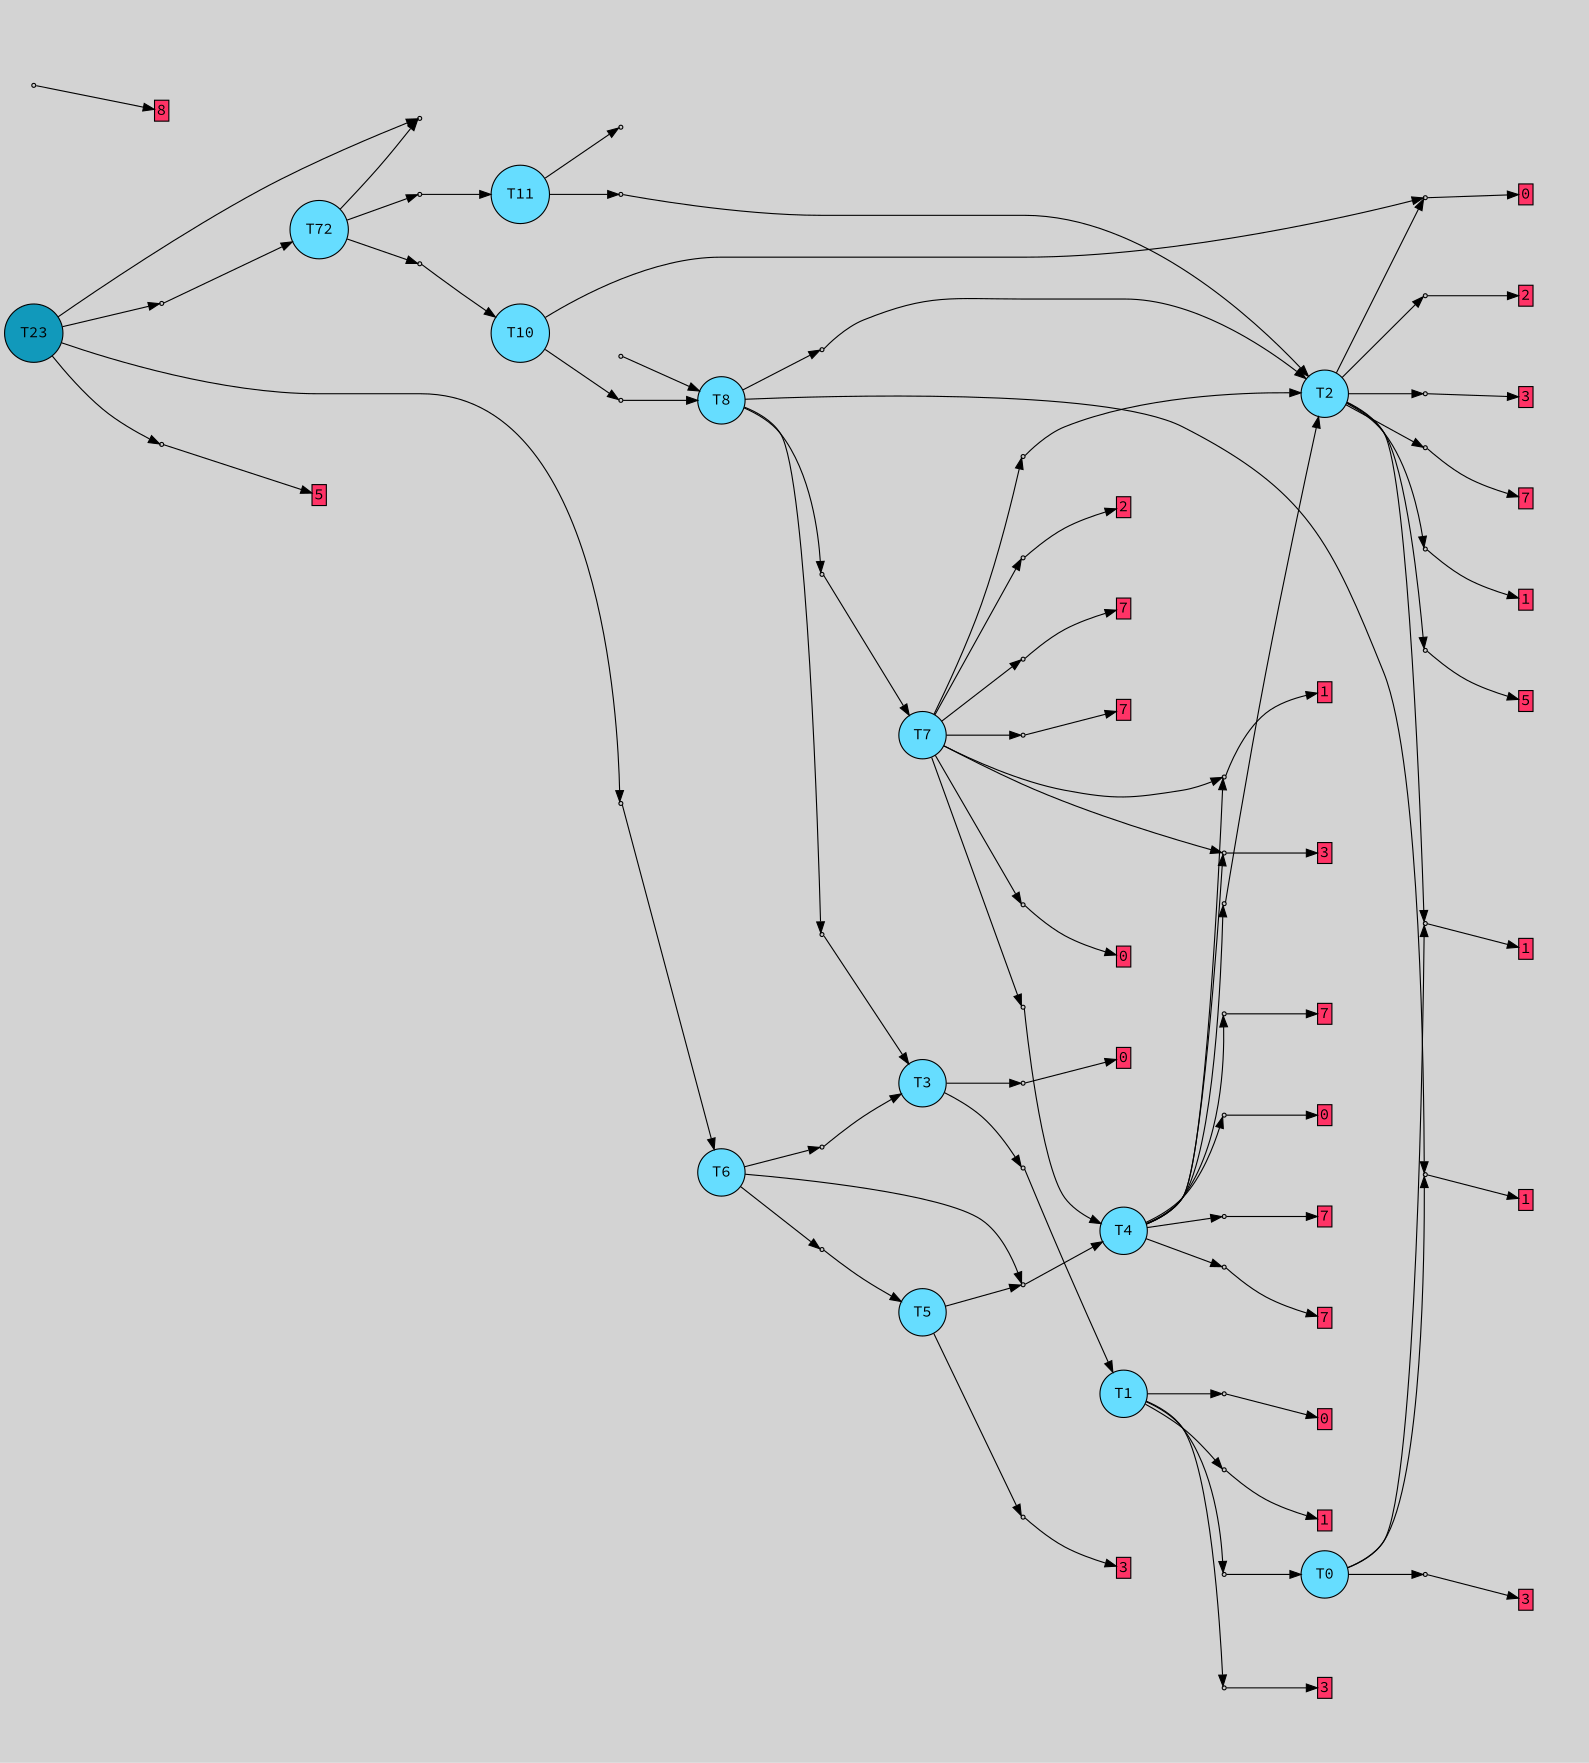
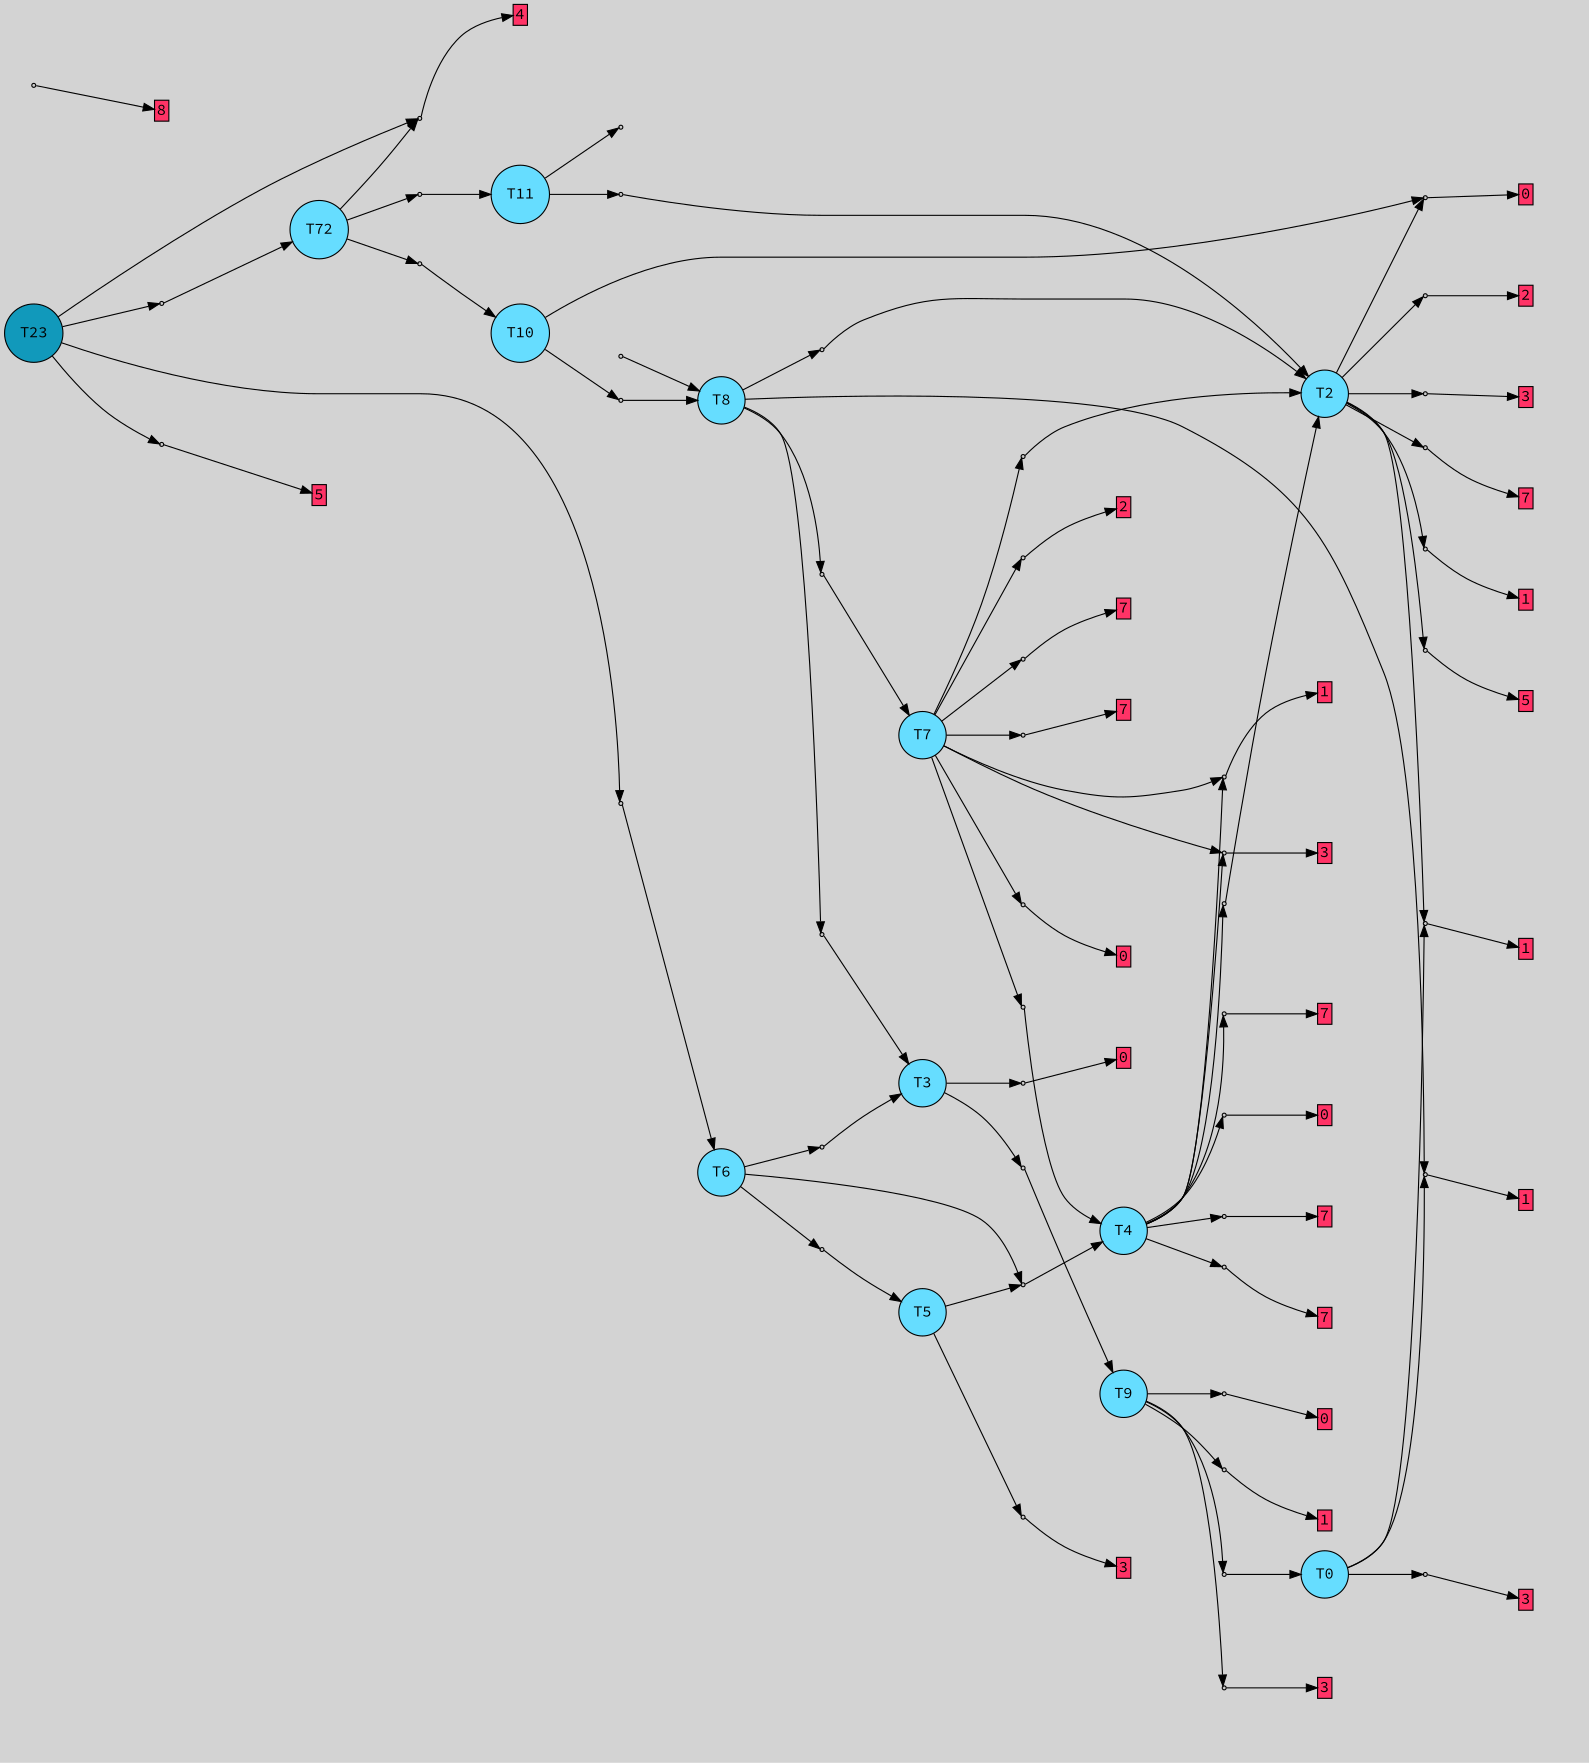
  digraph {
    bgcolor=lightgray
    fontname="Source Code Pro"
    rankdir=LR
    node [fontname="Source Code Pro" shape=box style=filled]
    edge [fontname="Source Code Pro"]
    n1 [fillcolor="#1199bb" label=T23 shape=circle]
    P41 [fillcolor="#cccccc" shape=point]
    P43 [fillcolor="#cccccc" shape=point]
    P44 [fillcolor="#cccccc" shape=point]
    P45 [fillcolor="#cccccc" shape=point]
    T0 [fillcolor="#66ddff" shape=circle]
    P0 [fillcolor="#cccccc" shape=point]
    P1 [fillcolor="#cccccc" shape=point]
    P2 [fillcolor="#cccccc" shape=point]
    n10 [label="3|0&2|0#3|6&#92;n" style=invis]
    n11 [fillcolor="#ff3366" height=0 label=1 margin=0.03 width=0]
    n12 [label="2|0&4|2#2|2&#92;n" style=invis]
    n13 [fillcolor="#ff3366" height=0 label=3 margin=0.03 width=0]
    n14 [label="0|0&1|3#1|7&#92;n" style=invis]
    n15 [fillcolor="#ff3366" height=0 label=1 margin=0.03 width=0]
-   T1 [fillcolor="#66ddff" shape=circle]
+   T1 [fillcolor="#66ddff" shape=circle label=T9]
    P3 [fillcolor="#cccccc" shape=point]
    P4 [fillcolor="#cccccc" shape=point]
    P5 [fillcolor="#cccccc" shape=point]
    P6 [fillcolor="#cccccc" shape=point]
    n21 [label="0|0&2|0#2|1&#92;n" style=invis]
    n22 [label="2|0&2|1#1|0&#92;n" style=invis]
    n23 [fillcolor="#ff3366" height=0 label=0 margin=0.03 width=0]
    n24 [label="2|0&4|2#2|2&#92;n" style=invis]
    n25 [fillcolor="#ff3366" height=0 label=3 margin=0.03 width=0]
    n26 [label="0|0&2|0#1|4&#92;n" style=invis]
    n27 [fillcolor="#ff3366" height=0 label=1 margin=0.03 width=0]
    T2 [fillcolor="#66ddff" shape=circle]
    P7 [fillcolor="#cccccc" shape=point]
    P8 [fillcolor="#cccccc" shape=point]
    P9 [fillcolor="#cccccc" shape=point]
    P10 [fillcolor="#cccccc" shape=point]
    P11 [fillcolor="#cccccc" shape=point]
    P12 [fillcolor="#cccccc" shape=point]
    n35 [label="4|0&3|0#3|1&#92;n" style=invis]
    n36 [fillcolor="#ff3366" height=0 label=7 margin=0.03 width=0]
    n37 [label="0|0&1|3#0|7&#92;n" style=invis]
    n38 [fillcolor="#ff3366" height=0 label=1 margin=0.03 width=0]
    n39 [label="0|0&2|4#1|4&#92;n" style=invis]
    n40 [fillcolor="#ff3366" height=0 label=5 margin=0.03 width=0]
    n41 [label="2|0&4|6#2|1&#92;n" style=invis]
    n42 [fillcolor="#ff3366" height=0 label=2 margin=0.03 width=0]
    n43 [label="2|0&2|1#1|0&#92;n" style=invis]
    n44 [fillcolor="#ff3366" height=0 label=0 margin=0.03 width=0]
    n45 [label="2|0&4|2#2|2&#92;n" style=invis]
    n46 [fillcolor="#ff3366" height=0 label=3 margin=0.03 width=0]
    T3 [fillcolor="#66ddff" shape=circle]
    P13 [fillcolor="#cccccc" shape=point]
    P14 [fillcolor="#cccccc" shape=point]
    n50 [label="2|0&2|1#1|0&#92;n" style=invis]
    n51 [fillcolor="#ff3366" height=0 label=0 margin=0.03 width=0]
    n52 [label="2|0&1|5#4|1&#92;n" style=invis]
    T4 [fillcolor="#66ddff" shape=circle]
    P15 [fillcolor="#cccccc" shape=point]
    P16 [fillcolor="#cccccc" shape=point]
    P17 [fillcolor="#cccccc" shape=point]
    P18 [fillcolor="#cccccc" shape=point]
    P19 [fillcolor="#cccccc" shape=point]
    P20 [fillcolor="#cccccc" shape=point]
    P21 [fillcolor="#cccccc" shape=point]
    n61 [label="4|0&3|0#3|1&#92;n" style=invis]
    n62 [fillcolor="#ff3366" height=0 label=7 margin=0.03 width=0]
    n63 [label="3|0&2|2#2|0&#92;n" style=invis]
    n64 [fillcolor="#ff3366" height=0 label=7 margin=0.03 width=0]
    n65 [label="1|0&2|6#3|0&#92;n" style=invis]
    n66 [fillcolor="#ff3366" height=0 label=1 margin=0.03 width=0]
    n67 [label="4|0&3|0#3|6&#92;n" style=invis]
    n68 [fillcolor="#ff3366" height=0 label=7 margin=0.03 width=0]
    n69 [label="2|0&2|4#1|4&#92;n" style=invis]
    n70 [label="0|0&0|7#1|0&#92;n" style=invis]
    n71 [fillcolor="#ff3366" height=0 label=0 margin=0.03 width=0]
    n72 [label="2|0&4|2#2|2&#92;n" style=invis]
    n73 [fillcolor="#ff3366" height=0 label=3 margin=0.03 width=0]
    T5 [fillcolor="#66ddff" shape=circle]
    P22 [fillcolor="#cccccc" shape=point]
    P23 [fillcolor="#cccccc" shape=point]
    n77 [label="3|0&4|0#2|5&#92;n" style=invis]
    n78 [fillcolor="#ff3366" height=0 label=3 margin=0.03 width=0]
    n79 [label="2|0&4|7#3|2&#92;n" style=invis]
    T6 [fillcolor="#66ddff" shape=circle]
    P24 [fillcolor="#cccccc" shape=point]
    P25 [fillcolor="#cccccc" shape=point]
    n83 [label="3|0&1|1#0|7&#92;n" style=invis]
    n84 [label="0|0&3|4#4|0&#92;n2|0&2|1#0|0&#92;n" style=invis]
    T7 [fillcolor="#66ddff" shape=circle]
    P26 [fillcolor="#cccccc" shape=point]
    P27 [fillcolor="#cccccc" shape=point]
    P28 [fillcolor="#cccccc" shape=point]
    P29 [fillcolor="#cccccc" shape=point]
    P30 [fillcolor="#cccccc" shape=point]
    P31 [fillcolor="#cccccc" shape=point]
    n92 [label="2|0&4|6#2|1&#92;n" style=invis]
    n93 [fillcolor="#ff3366" height=0 label=2 margin=0.03 width=0]
    n94 [label="4|0&3|0#0|1&#92;n" style=invis]
    n95 [fillcolor="#ff3366" height=0 label=7 margin=0.03 width=0]
    n96 [label="4|0&3|0#3|6&#92;n" style=invis]
    n97 [fillcolor="#ff3366" height=0 label=7 margin=0.03 width=0]
    n98 [label="2|0&2|4#1|4&#92;n" style=invis]
    n99 [label="3|1&0|3#1|7&#92;n0|0&0|1#1|0&#92;n" style=invis]
    n100 [fillcolor="#ff3366" height=0 label=0 margin=0.03 width=0]
    n101 [label="8|0&2|7#4|1&#92;n" style=invis]
    T8 [fillcolor="#66ddff" shape=circle]
    P32 [fillcolor="#cccccc" shape=point]
    P33 [fillcolor="#cccccc" shape=point]
    P34 [fillcolor="#cccccc" shape=point]
    n106 [label="8|0&2|7#4|1&#92;n" style=invis]
    n107 [label="0|0&0|4#4|0&#92;n2|0&2|1#0|0&#92;n" style=invis]
    n108 [label="2|0&4|7#3|2&#92;n" style=invis]
    P35 [fillcolor="#cccccc" shape=point]
    n110 [label="2|0&3|2#3|2&#92;n" style=invis]
    P36 [fillcolor="#cccccc" shape=point]
    n112 [label="2|0&4|2#2|2&#92;n" style=invis]
    n113 [fillcolor="#ff3366" height=0 label=8 margin=0.03 width=0]
    T10 [fillcolor="#66ddff" shape=circle]
    P37 [fillcolor="#cccccc" shape=point]
    n116 [label="2|0&3|2#3|2&#92;n" style=invis]
    T11 [fillcolor="#66ddff" shape=circle]
    P38 [fillcolor="#cccccc" shape=point]
    P39 [fillcolor="#cccccc" shape=point]
    n120 [label="4|0&4|7#1|2&#92;n" style=invis]
    n121 [label="3|0&2|7#3|0&#92;n" style=invis]
    n122 [fillcolor="#66ddff" label=T72 shape=circle]
    P40 [fillcolor="#cccccc" shape=point]
    P42 [fillcolor="#cccccc" shape=point]
    n125 [label="4|0&4|7#1|6&#92;n" style=invis]
    n126 [label="8|0&2|2#3|4&#92;n" style=invis]
+   n127 [fillcolor="#ff3366" height=0 label=4 margin=0.03 width=0]
    n128 [label="2|0&2|1#3|6&#92;n" style=invis]
    n129 [label="2|0&2|2#2|7&#92;n" style=invis]
    n130 [fillcolor="#ff3366" height=0 label=5 margin=0.03 width=0]
    n131 [label="2|0&1|0#1|3&#92;n" style=invis]
    n132 [label="0|0&4|3#2|5&#92;n" style=invis]
    subgraph sub_1 {
      rank=same
      n1
    }
    n1 -> P41
    n1 -> P43
    n1 -> P44
    n1 -> P45
    P41 -> n126 [style=invis]
+   P41 -> n127
    P43 -> n129 [style=invis]
    P43 -> n130
    P44 -> n122
    P44 -> n131 [style=invis]
    P45 -> T6
    P45 -> n132 [style=invis]
    T0 -> P0
    T0 -> P1
    T0 -> P2
    P0 -> n10 [style=invis]
    P0 -> n11
    P1 -> n12 [style=invis]
    P1 -> n13
    P2 -> n14 [style=invis]
    P2 -> n15
    T1 -> P3
    T1 -> P4
    T1 -> P5
    T1 -> P6
    P3 -> T0
    P3 -> n21 [style=invis]
    P4 -> n22 [style=invis]
    P4 -> n23
    P5 -> n24 [style=invis]
    P5 -> n25
    P6 -> n26 [style=invis]
    P6 -> n27
    T2 -> P2
    T2 -> P7
    T2 -> P8
    T2 -> P9
    T2 -> P10
    T2 -> P11
    T2 -> P12
    P7 -> n35 [style=invis]
    P7 -> n36
    P8 -> n37 [style=invis]
    P8 -> n38
    P9 -> n39 [style=invis]
    P9 -> n40
    P10 -> n41 [style=invis]
    P10 -> n42
    P11 -> n43 [style=invis]
    P11 -> n44
    P12 -> n45 [style=invis]
    P12 -> n46
    T3 -> P13
    T3 -> P14
    P13 -> n50 [style=invis]
    P13 -> n51
    P14 -> T1
    P14 -> n52 [style=invis]
    T4 -> P15
    T4 -> P16
    T4 -> P17
    T4 -> P18
    T4 -> P19
    T4 -> P20
    T4 -> P21
    P15 -> n61 [style=invis]
    P15 -> n62
    P16 -> n63 [style=invis]
    P16 -> n64
    P17 -> n65 [style=invis]
    P17 -> n66
    P18 -> n67 [style=invis]
    P18 -> n68
    P19 -> T2
    P19 -> n69 [style=invis]
    P20 -> n70 [style=invis]
    P20 -> n71
    P21 -> n72 [style=invis]
    P21 -> n73
    T5 -> P22
    T5 -> P23
    P22 -> n77 [style=invis]
    P22 -> n78
    P23 -> T4
    P23 -> n79 [style=invis]
    T6 -> P23
    T6 -> P24
    T6 -> P25
    P24 -> T5
    P24 -> n83 [style=invis]
    P25 -> T3
    P25 -> n84 [style=invis]
    T7 -> P17
    T7 -> P21
    T7 -> P26
    T7 -> P27
    T7 -> P28
    T7 -> P29
    T7 -> P30
    T7 -> P31
    P26 -> n92 [style=invis]
    P26 -> n93
    P27 -> n94 [style=invis]
    P27 -> n95
    P28 -> n96 [style=invis]
    P28 -> n97
    P29 -> T4
    P29 -> n98 [style=invis]
    P30 -> n99 [style=invis]
    P30 -> n100
    P31 -> T2
    P31 -> n101 [style=invis]
    T8 -> P0
    T8 -> P32
    T8 -> P33
    T8 -> P34
    P32 -> T2
    P32 -> n106 [style=invis]
    P33 -> T3
    P33 -> n107 [style=invis]
    P34 -> T7
    P34 -> n108 [style=invis]
    P35 -> T8
    P35 -> n110 [style=invis]
    P36 -> n112 [style=invis]
    P36 -> n113
    T10 -> P11
    T10 -> P37
    P37 -> T8
    P37 -> n116 [style=invis]
    T11 -> P38
    T11 -> P39
    P38 -> n120 [style=invis]
    P39 -> T2
    P39 -> n121 [style=invis]
    n122 -> P41
    n122 -> P40
    n122 -> P42
    P40 -> T11
    P40 -> n125 [style=invis]
    P42 -> T10
    P42 -> n128 [style=invis]
  }
